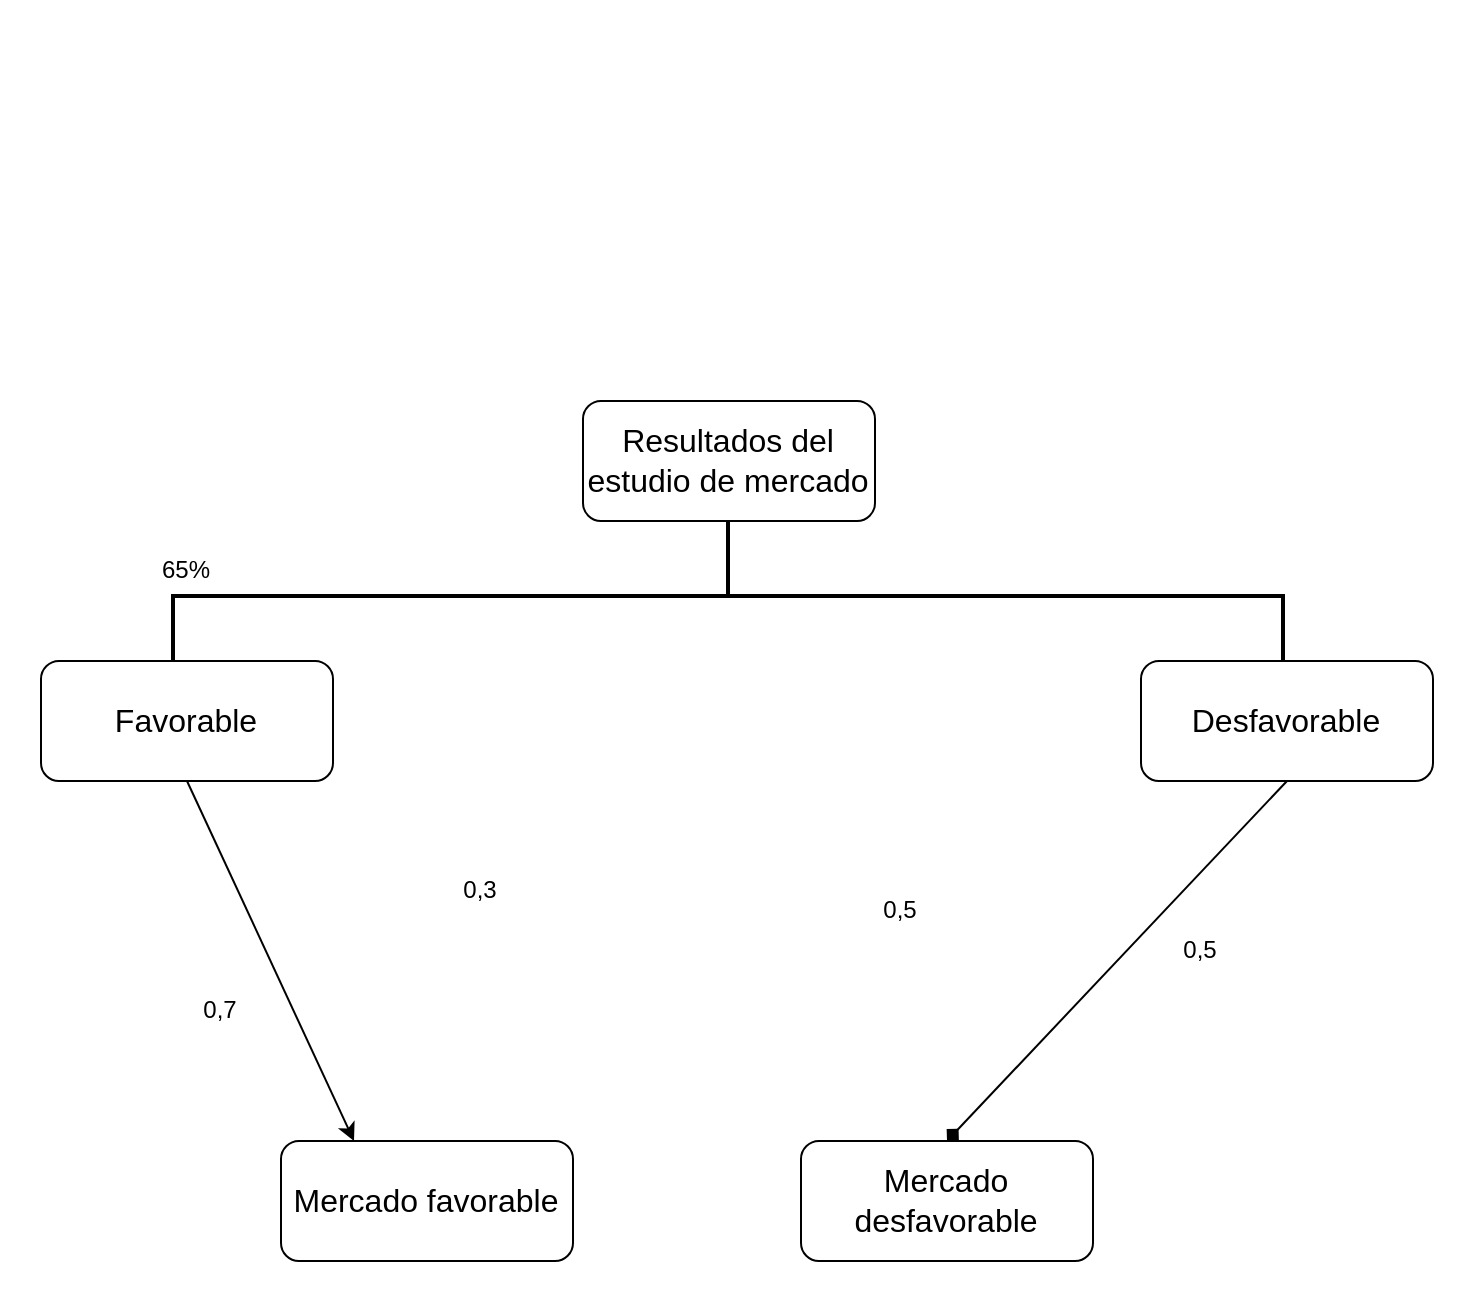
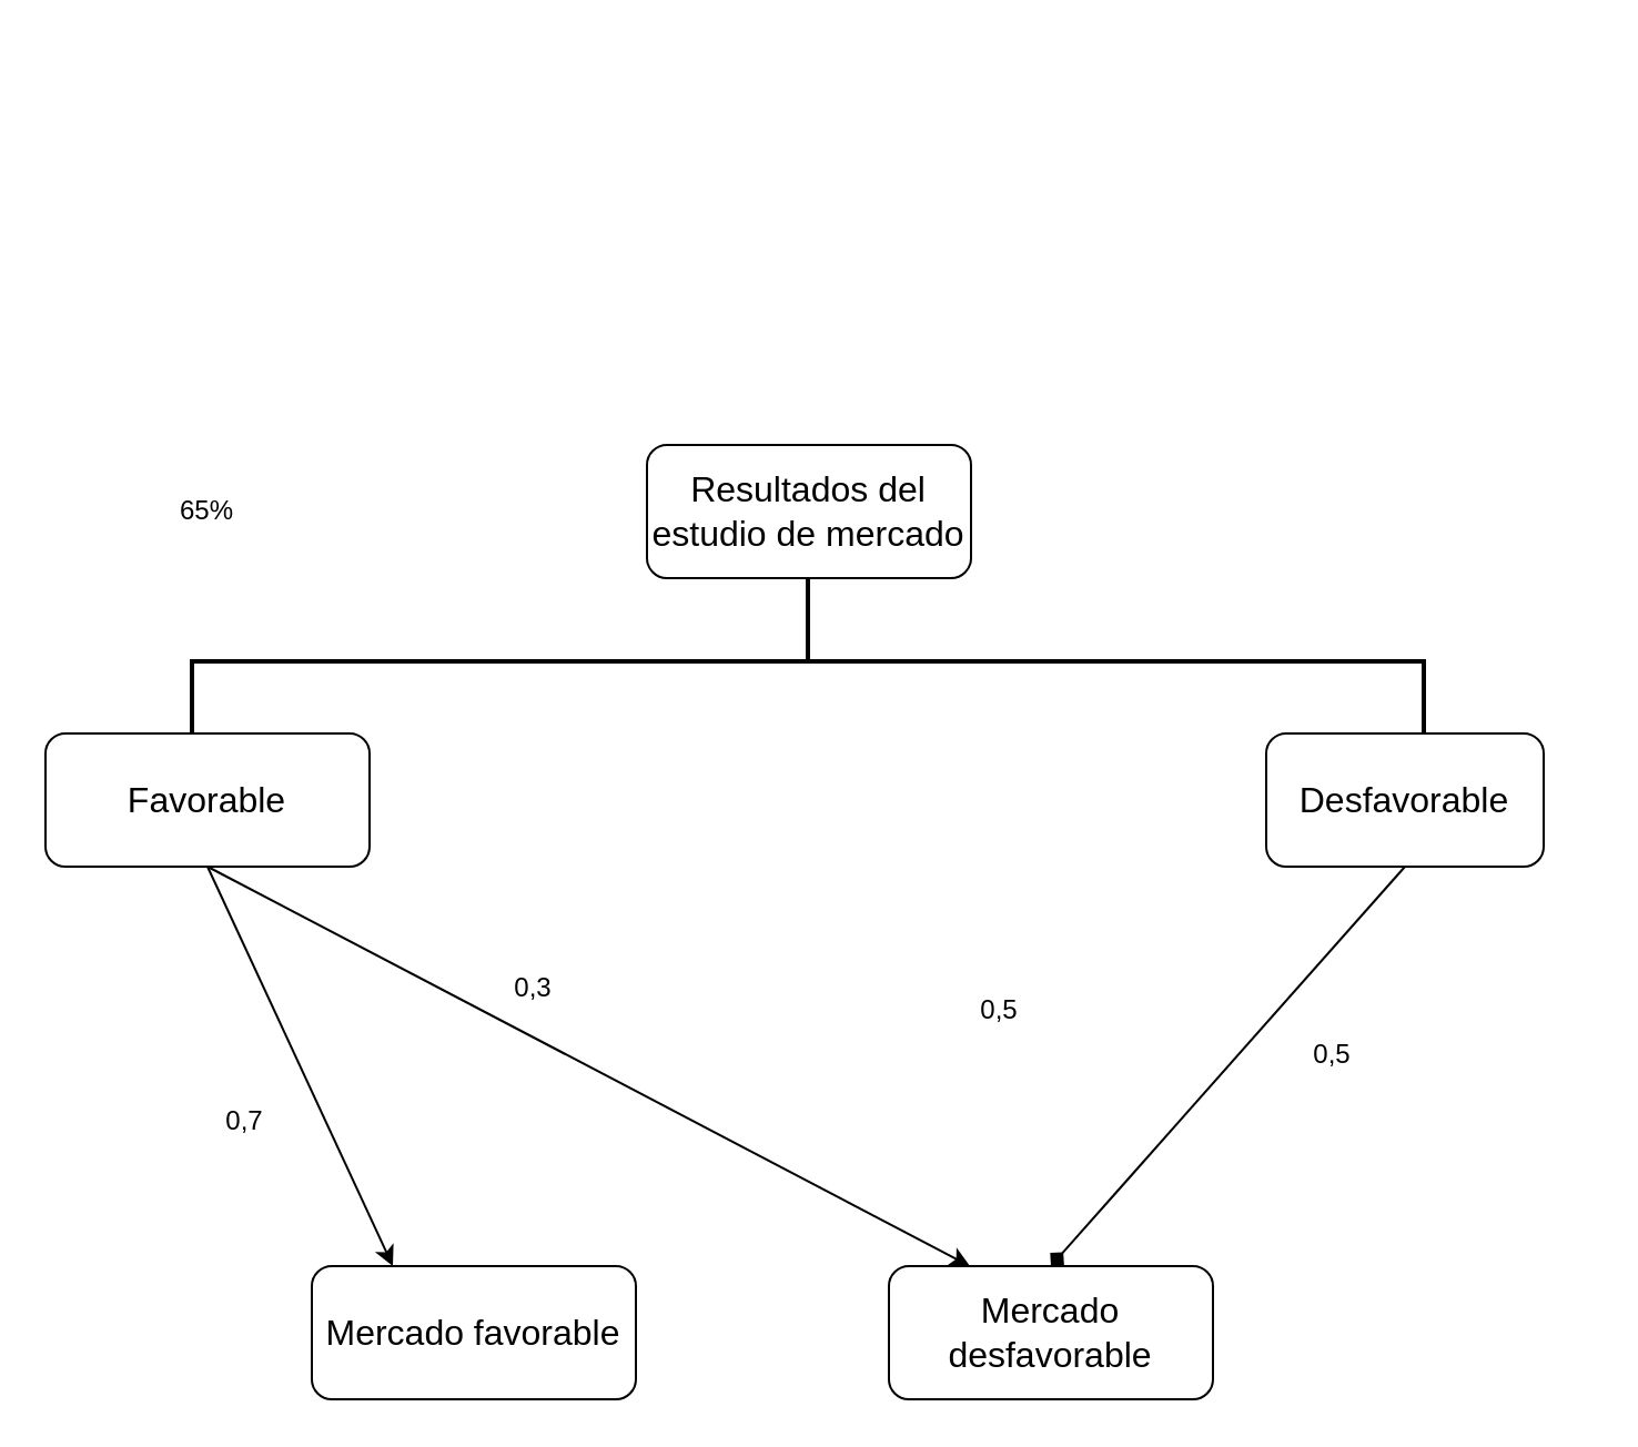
  <mxCell id="0" />
  <mxCell id="1" parent="0" />
  <mxCell id="2" value="&lt;font size=&quot;3&quot;&gt;Resultados del estudio de mercado&lt;/font&gt;" style="rounded=1;whiteSpace=wrap;html=1;" vertex="1" parent="1"><mxGeometry x="291" y="200" width="146" height="60" as="geometry" /></mxCell>
  <mxCell id="3" value="" style="strokeWidth=2;html=1;shape=mxgraph.flowchart.annotation_2;align=left;labelPosition=right;pointerEvents=1;rotation=90;" vertex="1" parent="1"><mxGeometry x="326" y="20" width="75" height="555" as="geometry" /></mxCell>
  <mxCell id="4" value="&lt;font size=&quot;3&quot;&gt;Favorable&lt;/font&gt;" style="rounded=1;whiteSpace=wrap;html=1;" vertex="1" parent="1"><mxGeometry x="20" y="330" width="146" height="60" as="geometry" /></mxCell>
- <mxCell id="5" value="&lt;font size=&quot;3&quot;&gt;Desfavorable&lt;/font&gt;" style="rounded=1;whiteSpace=wrap;html=1;" vertex="1" parent="1"><mxGeometry x="570" y="330" width="146" height="60" as="geometry" /></mxCell>
- <mxCell id="6" value="65%" style="text;html=1;align=center;verticalAlign=middle;whiteSpace=wrap;rounded=0;" vertex="1" parent="1"><mxGeometry x="63" y="270" width="60" height="30" as="geometry" /></mxCell>
+ <mxCell id="5" value="&lt;font size=&quot;3&quot;&gt;Desfavorable&lt;/font&gt;" style="rounded=1;whiteSpace=wrap;html=1;" vertex="1" parent="1"><mxGeometry x="570" y="330" width="125" height="60" as="geometry" /></mxCell>
+ <mxCell id="6" value="65%" style="text;html=1;align=center;verticalAlign=middle;whiteSpace=wrap;rounded=0;" vertex="1" parent="1"><mxGeometry x="63" y="215" width="60" height="30" as="geometry" /></mxCell>
  <mxCell id="7" value="&lt;font size=&quot;3&quot;&gt;Mercado favorable&lt;/font&gt;" style="rounded=1;whiteSpace=wrap;html=1;" vertex="1" parent="1"><mxGeometry x="140" y="570" width="146" height="60" as="geometry" /></mxCell>
  <mxCell id="8" value="&lt;font size=&quot;3&quot;&gt;Mercado desfavorable&lt;/font&gt;" style="rounded=1;whiteSpace=wrap;html=1;" vertex="1" parent="1"><mxGeometry x="400" y="570" width="146" height="60" as="geometry" /></mxCell>
  <mxCell id="9" value="" style="endArrow=classic;html=1;entryX=0.25;entryY=0;entryDx=0;entryDy=0;exitX=0.5;exitY=1;exitDx=0;exitDy=0;" edge="1" parent="1" source="4" target="7"><mxGeometry width="50" height="50" relative="1" as="geometry"><mxPoint x="310" y="420" as="sourcePoint" /><mxPoint x="360" y="370" as="targetPoint" /></mxGeometry></mxCell>
+ <mxCell id="10" value="" style="endArrow=classic;html=1;entryX=0.25;entryY=0;entryDx=0;entryDy=0;exitX=0.5;exitY=1;exitDx=0;exitDy=0;" edge="1" parent="1" source="4" target="8"><mxGeometry width="50" height="50" relative="1" as="geometry"><mxPoint x="103" y="400" as="sourcePoint" /><mxPoint x="187" y="580" as="targetPoint" /></mxGeometry></mxCell>
  <mxCell id="11" value="" style="endArrow=diamond;html=1;entryX=0.5;entryY=0;entryDx=0;entryDy=0;exitX=0.5;exitY=1;exitDx=0;exitDy=0;" edge="1" parent="1" source="5" target="8"><mxGeometry width="50" height="50" relative="1" as="geometry"><mxPoint x="693" y="400" as="sourcePoint" /><mxPoint x="300" y="580" as="targetPoint" /></mxGeometry></mxCell>
  <mxCell id="12" value="0,7" style="text;html=1;align=center;verticalAlign=middle;whiteSpace=wrap;rounded=0;" vertex="1" parent="1"><mxGeometry x="80" y="490" width="60" height="30" as="geometry" /></mxCell>
  <mxCell id="13" value="0,3" style="text;html=1;align=center;verticalAlign=middle;whiteSpace=wrap;rounded=0;" vertex="1" parent="1"><mxGeometry x="210" y="430" width="60" height="30" as="geometry" /></mxCell>
  <mxCell id="14" value="0,5" style="text;html=1;align=center;verticalAlign=middle;whiteSpace=wrap;rounded=0;" vertex="1" parent="1"><mxGeometry x="420" y="440" width="60" height="30" as="geometry" /></mxCell>
  <mxCell id="15" value="0,5" style="text;html=1;align=center;verticalAlign=middle;whiteSpace=wrap;rounded=0;" vertex="1" parent="1"><mxGeometry x="570" y="460" width="60" height="30" as="geometry" /></mxCell>
